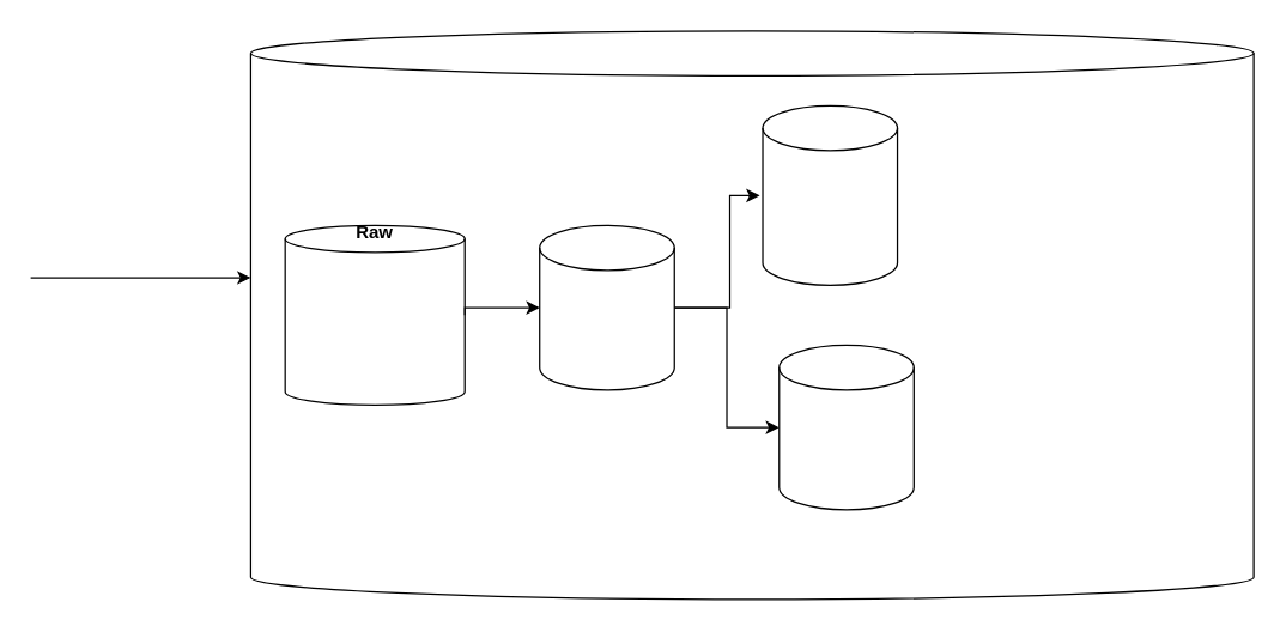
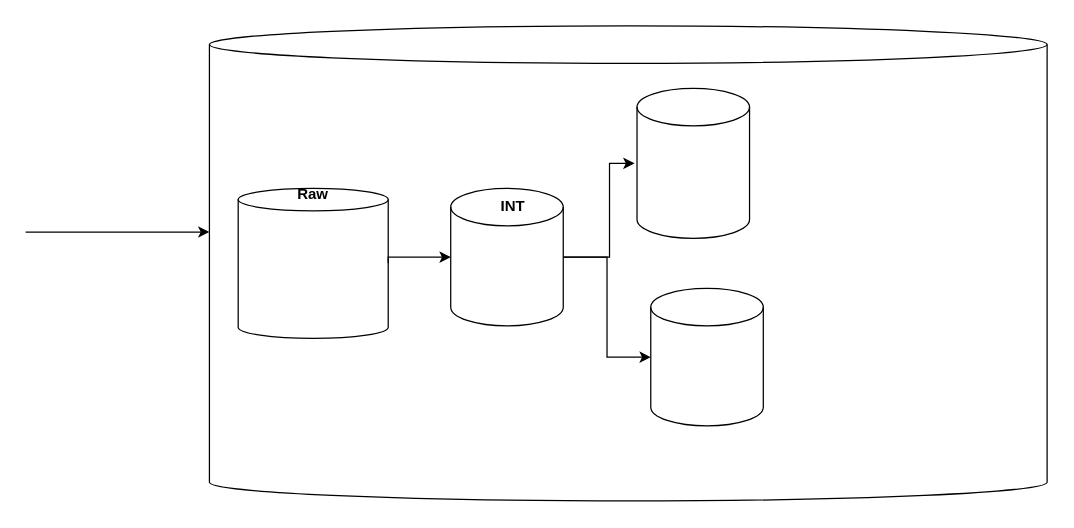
  <mxCell id="0" />
  <mxCell id="1" parent="0" />
  <mxCell id="2" value="" style="shape=cylinder3;whiteSpace=wrap;html=1;boundedLbl=1;backgroundOutline=1;size=15;fillColor=none;" parent="1" vertex="1"><mxGeometry x="167" y="20" width="670" height="380" as="geometry" /></mxCell>
  <mxCell id="3" value="" style="shape=cylinder3;whiteSpace=wrap;html=1;boundedLbl=1;backgroundOutline=1;size=9;" parent="1" vertex="1"><mxGeometry x="190" y="150" width="120" height="120" as="geometry" /></mxCell>
  <mxCell id="4" value="&lt;b&gt;Raw&lt;/b&gt;" style="text;html=1;strokeColor=none;fillColor=none;align=center;verticalAlign=middle;whiteSpace=wrap;rounded=0;" parent="1" vertex="1"><mxGeometry x="220" y="140" width="60" height="30" as="geometry" /></mxCell>
  <mxCell id="5" value="" style="endArrow=classic;html=1;rounded=0;entryX=0;entryY=0.434;entryDx=0;entryDy=0;entryPerimeter=0;" parent="1" target="2" edge="1"><mxGeometry width="50" height="50" relative="1" as="geometry"><mxPoint x="20" y="185" as="sourcePoint" /><mxPoint x="120" y="185" as="targetPoint" /></mxGeometry></mxCell>
  <mxCell id="6" style="edgeStyle=orthogonalEdgeStyle;rounded=0;orthogonalLoop=1;jettySize=auto;html=1;exitX=1;exitY=0.5;exitDx=0;exitDy=0;exitPerimeter=0;" parent="1" edge="1"><mxGeometry relative="1" as="geometry"><mxPoint x="447" y="205" as="sourcePoint" /><mxPoint x="507" y="130" as="targetPoint" /><Array as="points"><mxPoint x="487" y="205" /><mxPoint x="487" y="130" /></Array></mxGeometry></mxCell>
  <mxCell id="7" style="edgeStyle=orthogonalEdgeStyle;rounded=0;orthogonalLoop=1;jettySize=auto;html=1;" parent="1" source="8" target="12" edge="1"><mxGeometry relative="1" as="geometry" /></mxCell>
  <mxCell id="8" value="" style="shape=cylinder3;whiteSpace=wrap;html=1;boundedLbl=1;backgroundOutline=1;size=15;" parent="1" vertex="1"><mxGeometry x="360" y="150" width="90" height="110" as="geometry" /></mxCell>
+ <mxCell id="9" value="&lt;b&gt;INT&lt;/b&gt;" style="text;html=1;strokeColor=none;fillColor=none;align=center;verticalAlign=middle;whiteSpace=wrap;rounded=0;" parent="1" vertex="1"><mxGeometry x="380" y="150" width="60" height="30" as="geometry" /></mxCell>
  <mxCell id="10" value="" style="shape=cylinder3;whiteSpace=wrap;html=1;boundedLbl=1;backgroundOutline=1;size=15;" parent="1" vertex="1"><mxGeometry x="509" y="70" width="90" height="120" as="geometry" /></mxCell>
  <mxCell id="11" style="edgeStyle=orthogonalEdgeStyle;rounded=0;orthogonalLoop=1;jettySize=auto;html=1;exitX=1;exitY=0.5;exitDx=0;exitDy=0;exitPerimeter=0;entryX=0;entryY=0.5;entryDx=0;entryDy=0;entryPerimeter=0;" parent="1" source="3" target="8" edge="1"><mxGeometry relative="1" as="geometry"><Array as="points"><mxPoint x="310" y="205" /></Array></mxGeometry></mxCell>
  <mxCell id="12" value="" style="shape=cylinder3;whiteSpace=wrap;html=1;boundedLbl=1;backgroundOutline=1;size=15;" parent="1" vertex="1"><mxGeometry x="520" y="230" width="90" height="110" as="geometry" /></mxCell>
